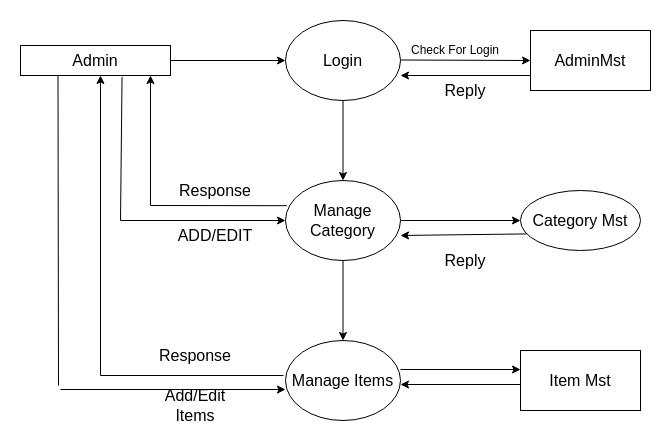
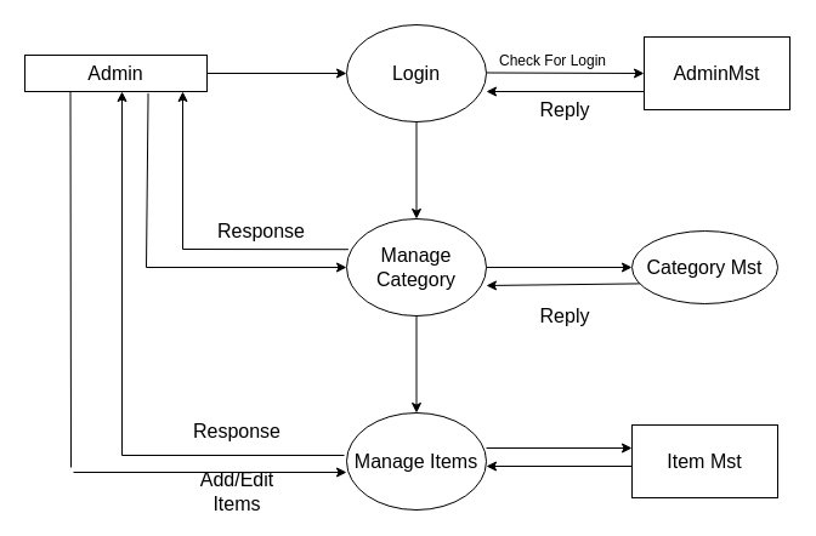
  <mxCell id="0" />
  <mxCell id="1" parent="0" />
  <mxCell id="2" value="" style="edgeStyle=orthogonalEdgeStyle;rounded=0;orthogonalLoop=1;jettySize=auto;html=1;" edge="1" parent="1" source="3" target="5"><mxGeometry relative="1" as="geometry" /></mxCell>
  <mxCell id="3" value="&lt;font style=&quot;font-size: 16px;&quot;&gt;Admin&lt;/font&gt;" style="rounded=0;whiteSpace=wrap;html=1;" vertex="1" parent="1"><mxGeometry x="20" y="45" width="150" height="30" as="geometry" /></mxCell>
  <mxCell id="4" value="" style="edgeStyle=orthogonalEdgeStyle;rounded=0;orthogonalLoop=1;jettySize=auto;html=1;" edge="1" parent="1" source="5" target="11"><mxGeometry relative="1" as="geometry" /></mxCell>
  <mxCell id="5" value="&lt;font style=&quot;font-size: 16px;&quot;&gt;Login&lt;/font&gt;" style="ellipse;whiteSpace=wrap;html=1;rounded=0;" vertex="1" parent="1"><mxGeometry x="285" y="20" width="115" height="80" as="geometry" /></mxCell>
  <mxCell id="6" value="" style="endArrow=classic;html=1;rounded=0;" edge="1" parent="1"><mxGeometry width="50" height="50" relative="1" as="geometry"><mxPoint x="400" y="59.5" as="sourcePoint" /><mxPoint x="530" y="60" as="targetPoint" /></mxGeometry></mxCell>
  <mxCell id="7" value="Check For Login" style="text;html=1;strokeColor=none;fillColor=none;align=center;verticalAlign=middle;whiteSpace=wrap;rounded=0;" vertex="1" parent="1"><mxGeometry x="400" y="35" width="110" height="30" as="geometry" /></mxCell>
  <mxCell id="8" value="&lt;font style=&quot;font-size: 16px;&quot;&gt;AdminMst&lt;/font&gt;" style="rounded=0;whiteSpace=wrap;html=1;" vertex="1" parent="1"><mxGeometry x="530" y="30" width="120" height="60" as="geometry" /></mxCell>
  <mxCell id="9" value="" style="edgeStyle=orthogonalEdgeStyle;rounded=0;orthogonalLoop=1;jettySize=auto;html=1;" edge="1" parent="1" source="11" target="14"><mxGeometry relative="1" as="geometry" /></mxCell>
  <mxCell id="10" value="" style="edgeStyle=orthogonalEdgeStyle;rounded=0;orthogonalLoop=1;jettySize=auto;html=1;" edge="1" parent="1" source="11" target="23"><mxGeometry relative="1" as="geometry" /></mxCell>
  <mxCell id="11" value="&lt;span style=&quot;font-size: 16px;&quot;&gt;Manage Category&lt;/span&gt;" style="ellipse;whiteSpace=wrap;html=1;rounded=0;" vertex="1" parent="1"><mxGeometry x="285" y="180" width="115" height="80" as="geometry" /></mxCell>
  <mxCell id="12" value="" style="endArrow=classic;html=1;rounded=0;exitX=0;exitY=0.75;exitDx=0;exitDy=0;" edge="1" parent="1" source="8"><mxGeometry width="50" height="50" relative="1" as="geometry"><mxPoint x="510" y="75" as="sourcePoint" /><mxPoint x="400" y="75" as="targetPoint" /></mxGeometry></mxCell>
  <mxCell id="13" value="&lt;font style=&quot;font-size: 16px;&quot;&gt;Reply&lt;/font&gt;" style="text;html=1;strokeColor=none;fillColor=none;align=center;verticalAlign=middle;whiteSpace=wrap;rounded=0;" vertex="1" parent="1"><mxGeometry x="410" y="75" width="110" height="30" as="geometry" /></mxCell>
  <mxCell id="14" value="&lt;font style=&quot;font-size: 16px;&quot;&gt;Category Mst&lt;/font&gt;" style="ellipse;whiteSpace=wrap;html=1;" vertex="1" parent="1"><mxGeometry x="520" y="190" width="120" height="60" as="geometry" /></mxCell>
  <mxCell id="15" value="" style="endArrow=classic;html=1;rounded=0;exitX=0;exitY=0.75;exitDx=0;exitDy=0;" edge="1" parent="1" source="14"><mxGeometry width="50" height="50" relative="1" as="geometry"><mxPoint x="530" y="235" as="sourcePoint" /><mxPoint x="400" y="235" as="targetPoint" /></mxGeometry></mxCell>
  <mxCell id="16" value="&lt;font style=&quot;font-size: 16px;&quot;&gt;Reply&lt;/font&gt;" style="text;html=1;strokeColor=none;fillColor=none;align=center;verticalAlign=middle;whiteSpace=wrap;rounded=0;" vertex="1" parent="1"><mxGeometry x="410" y="245" width="110" height="30" as="geometry" /></mxCell>
  <mxCell id="17" value="" style="endArrow=classic;html=1;rounded=0;entryX=0;entryY=0.5;entryDx=0;entryDy=0;" edge="1" parent="1" target="11"><mxGeometry width="50" height="50" relative="1" as="geometry"><mxPoint y="220" as="sourcePoint" x="120" /><mxPoint x="280" y="217.5" as="targetPoint" /></mxGeometry></mxCell>
  <mxCell id="18" value="" style="endArrow=none;html=1;rounded=0;entryX=0.677;entryY=1.047;entryDx=0;entryDy=0;entryPerimeter=0;" edge="1" parent="1" target="3"><mxGeometry width="50" height="50" relative="1" as="geometry"><mxPoint y="220" as="sourcePoint" x="120" /><mxPoint x="170" y="170" as="targetPoint" /></mxGeometry></mxCell>
  <mxCell id="19" value="" style="endArrow=classic;html=1;rounded=0;" edge="1" parent="1"><mxGeometry width="50" height="50" relative="1" as="geometry"><mxPoint x="150" y="205" as="sourcePoint" /><mxPoint x="150" y="75" as="targetPoint" /></mxGeometry></mxCell>
  <mxCell id="20" value="" style="endArrow=none;html=1;rounded=0;entryX=0.012;entryY=0.315;entryDx=0;entryDy=0;entryPerimeter=0;" edge="1" parent="1" target="11"><mxGeometry width="50" height="50" relative="1" as="geometry"><mxPoint x="150" y="205" as="sourcePoint" /><mxPoint x="200" y="155" as="targetPoint" /></mxGeometry></mxCell>
  <mxCell id="21" value="&lt;span style=&quot;font-size: 16px;&quot;&gt;Response&lt;/span&gt;" style="text;html=1;strokeColor=none;fillColor=none;align=center;verticalAlign=middle;whiteSpace=wrap;rounded=0;" vertex="1" parent="1"><mxGeometry x="160" y="175" width="110" height="30" as="geometry" /></mxCell>
- <mxCell id="22" value="&lt;span style=&quot;font-size: 16px;&quot;&gt;ADD/EDIT&lt;/span&gt;" style="text;html=1;strokeColor=none;fillColor=none;align=center;verticalAlign=middle;whiteSpace=wrap;rounded=0;" vertex="1" parent="1"><mxGeometry x="160" y="220" width="110" height="30" as="geometry" /></mxCell>
  <mxCell id="23" value="&lt;span style=&quot;font-size: 16px;&quot;&gt;Manage Items&lt;/span&gt;" style="ellipse;whiteSpace=wrap;html=1;rounded=0;" vertex="1" parent="1"><mxGeometry x="285" y="340" width="115" height="80" as="geometry" /></mxCell>
  <mxCell id="24" value="" style="endArrow=classic;html=1;rounded=0;" edge="1" parent="1"><mxGeometry width="50" height="50" relative="1" as="geometry"><mxPoint x="100" y="375" as="sourcePoint" /><mxPoint x="100" y="75" as="targetPoint" /></mxGeometry></mxCell>
  <mxCell id="25" value="" style="endArrow=none;html=1;rounded=0;entryX=0.012;entryY=0.315;entryDx=0;entryDy=0;entryPerimeter=0;" edge="1" parent="1"><mxGeometry width="50" height="50" relative="1" as="geometry"><mxPoint x="100" y="375" as="sourcePoint" /><mxPoint x="283" y="375" as="targetPoint" /></mxGeometry></mxCell>
  <mxCell id="26" value="&lt;span style=&quot;font-size: 16px;&quot;&gt;Response&lt;/span&gt;" style="text;html=1;strokeColor=none;fillColor=none;align=center;verticalAlign=middle;whiteSpace=wrap;rounded=0;" vertex="1" parent="1"><mxGeometry x="140" y="340" width="110" height="30" as="geometry" /></mxCell>
  <mxCell id="27" value="&lt;span style=&quot;font-size: 16px;&quot;&gt;Add/Edit&lt;br&gt;Items&lt;br&gt;&lt;/span&gt;" style="text;html=1;strokeColor=none;fillColor=none;align=center;verticalAlign=middle;whiteSpace=wrap;rounded=0;" vertex="1" parent="1"><mxGeometry x="140" y="390" width="110" height="30" as="geometry" /></mxCell>
  <mxCell id="28" value="" style="edgeStyle=orthogonalEdgeStyle;rounded=0;orthogonalLoop=1;jettySize=auto;html=1;" edge="1" parent="1"><mxGeometry relative="1" as="geometry"><mxPoint x="400" y="369" as="sourcePoint" /><mxPoint x="520" y="369" as="targetPoint" /></mxGeometry></mxCell>
  <mxCell id="29" value="" style="endArrow=classic;html=1;rounded=0;exitX=0;exitY=0.75;exitDx=0;exitDy=0;" edge="1" parent="1"><mxGeometry width="50" height="50" relative="1" as="geometry"><mxPoint x="520" y="384" as="sourcePoint" /><mxPoint x="400" y="384" as="targetPoint" /></mxGeometry></mxCell>
  <mxCell id="30" value="&lt;span style=&quot;font-size: 16px;&quot;&gt;Item Mst&lt;/span&gt;" style="whiteSpace=wrap;html=1;rounded=0;" vertex="1" parent="1"><mxGeometry x="520" y="350" width="120" height="60" as="geometry" /></mxCell>
  <mxCell id="31" value="" style="endArrow=classic;html=1;rounded=0;entryX=0;entryY=0.5;entryDx=0;entryDy=0;" edge="1" parent="1"><mxGeometry width="50" height="50" relative="1" as="geometry"><mxPoint x="60" y="389" as="sourcePoint" /><mxPoint x="285" y="389" as="targetPoint" /></mxGeometry></mxCell>
  <mxCell id="32" value="" style="endArrow=none;html=1;rounded=0;entryX=0.25;entryY=1;entryDx=0;entryDy=0;" edge="1" parent="1" target="3"><mxGeometry width="50" height="50" relative="1" as="geometry"><mxPoint x="58" y="385" as="sourcePoint" /><mxPoint x="60" y="245" as="targetPoint" /></mxGeometry></mxCell>
